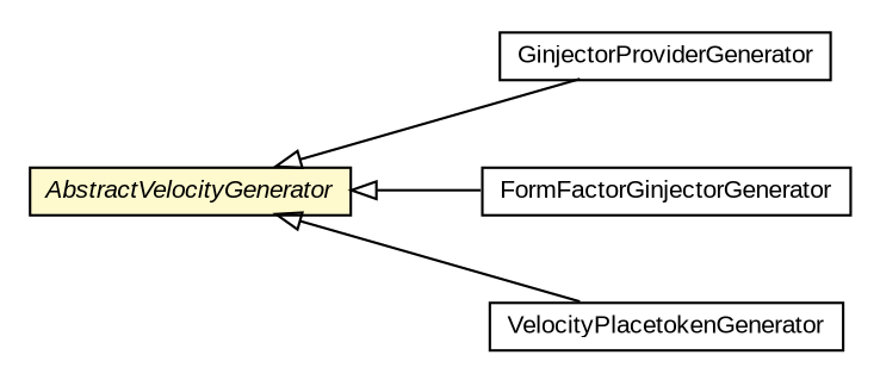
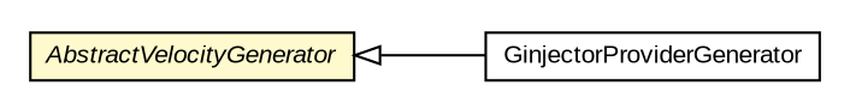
  digraph {
    nodesep=0.25
    rankdir=LR
    ranksep=0.5
    node [fontcolor=black fontname=arial fontsize=10.0 shape=plaintext]
    edge [arrowtail=empty dir=back fontname=arial fontsize=10 headport=p labelfontname=arial labelfontsize=10 tailport=p]
    n1 [label=<<table title="com.gwtplatform.mvp.rebind.velocity.AbstractVelocityGenerator" border="0" cellborder="1" cellspacing="0" cellpadding="2" port="p" bgcolor="lemonChiffon" href="./AbstractVelocityGenerator.html"> 		<tr><td><table border="0" cellspacing="0" cellpadding="1"> <tr><td align="center" balign="center"><font face="arial italic"> AbstractVelocityGenerator </font></td></tr> 		</table></td></tr> 		</table>>]
    n2 [label=<<table title="com.gwtplatform.mvp.rebind.velocity.ginjectors.GinjectorProviderGenerator" border="0" cellborder="1" cellspacing="0" cellpadding="2" port="p" href="./ginjectors/GinjectorProviderGenerator.html"> 		<tr><td><table border="0" cellspacing="0" cellpadding="1"> <tr><td align="center" balign="center"> GinjectorProviderGenerator </td></tr> 		</table></td></tr> 		</table>>]
-   n3 [label=<<table title="com.gwtplatform.mvp.rebind.velocity.ginjectors.FormFactorGinjectorGenerator" border="0" cellborder="1" cellspacing="0" cellpadding="2" port="p" href="./ginjectors/FormFactorGinjectorGenerator.html"> 		<tr><td><table border="0" cellspacing="0" cellpadding="1"> <tr><td align="center" balign="center"> FormFactorGinjectorGenerator </td></tr> 		</table></td></tr> 		</table>>]
-   n4 [label=<<table title="com.gwtplatform.mvp.rebind.velocity.proxy.VelocityPlacetokenGenerator" border="0" cellborder="1" cellspacing="0" cellpadding="2" port="p" href="./proxy/VelocityPlacetokenGenerator.html"> 		<tr><td><table border="0" cellspacing="0" cellpadding="1"> <tr><td align="center" balign="center"> VelocityPlacetokenGenerator </td></tr> 		</table></td></tr> 		</table>>]
    n1 -> n2
-   n1 -> n3
-   n1 -> n4
  }
